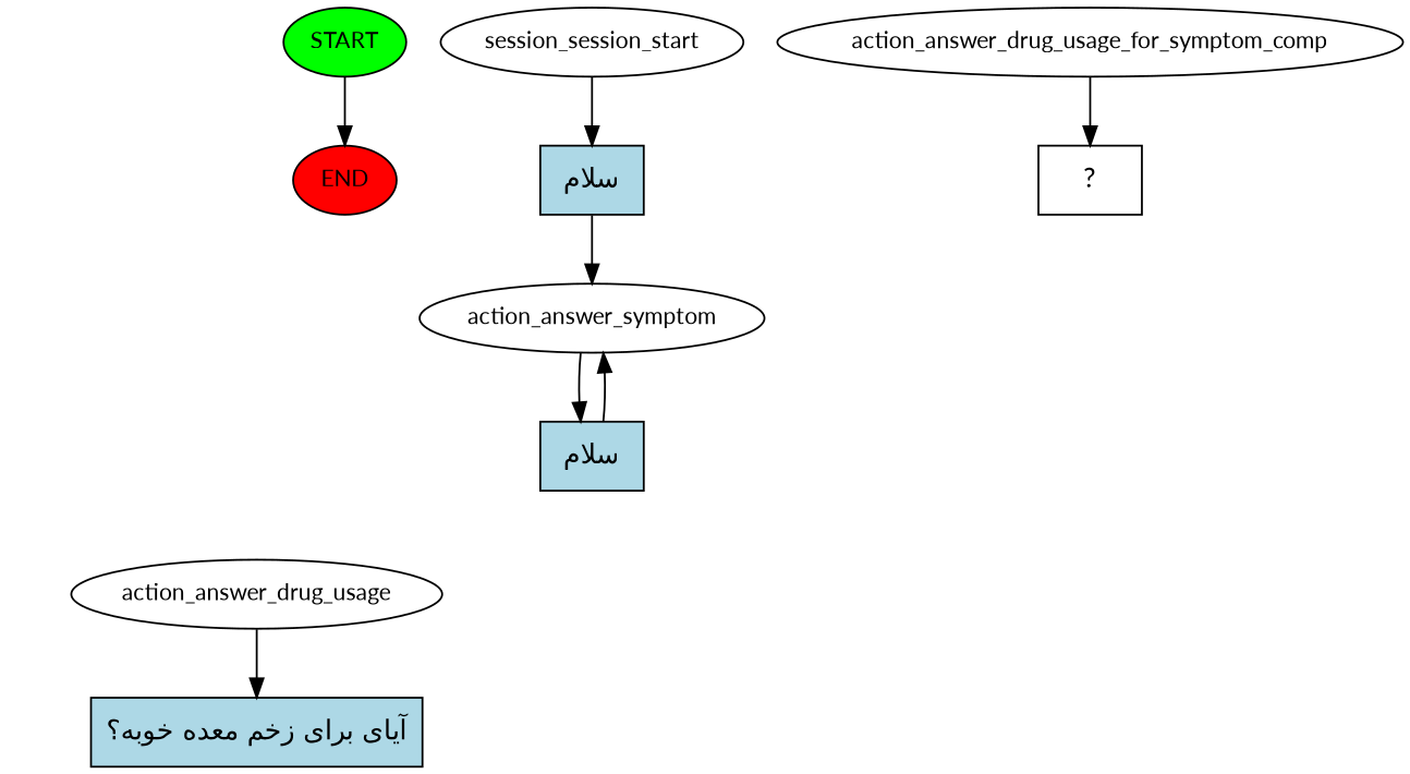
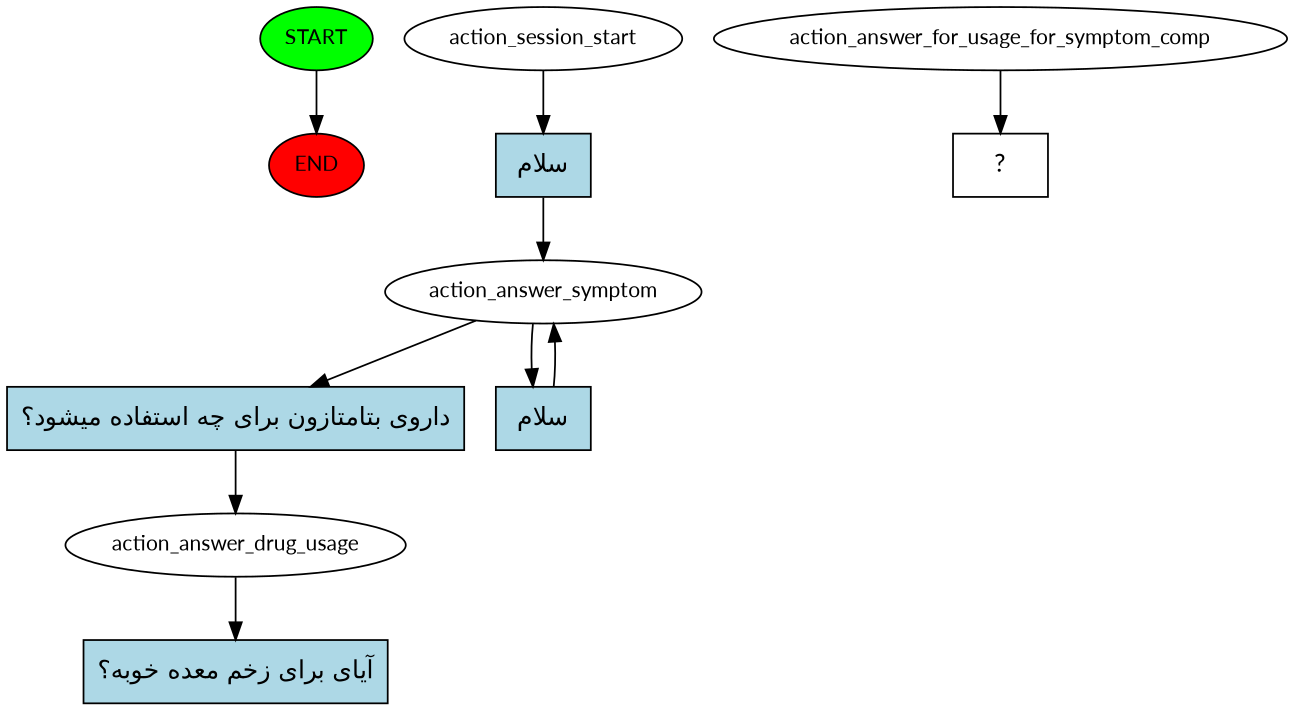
  digraph {
    fontname=Lato
    node [fontname=Lato fontsize=12 style=filled]
    edge [fontname=Lato]
    n1 [fillcolor=green label=START]
    n2 [fillcolor=red label=END]
-   n3 [label=session_session_start style=""]
+   n3 [label=action_session_start style=""]
    n4 [fillcolor=lightblue label="سلام" shape=rect fontsize=""]
    n5 [label=action_answer_symptom style=""]
+   n6 [fillcolor=lightblue label="داروی بتامتازون برای چه استفاده میشود؟" shape=rect fontsize=""]
    n7 [fillcolor=lightblue label="سلام" shape=rect fontsize=""]
    n8 [label=action_answer_drug_usage style=""]
    n9 [fillcolor=lightblue label="آیای برای زخم معده خوبه؟" shape=rect fontsize=""]
-   n10 [label=action_answer_drug_usage_for_symptom_comp style=""]
+   n10 [label=action_answer_for_usage_for_symptom_comp style=""]
    n11 [label="  ?  " shape=rect fontsize="" style=""]
    n1 -> n2
    n3 -> n4
    n4 -> n5
+   n5 -> n6
    n5 -> n7
+   n6 -> n8
    n7 -> n5
    n8 -> n9
    n10 -> n11
  }
